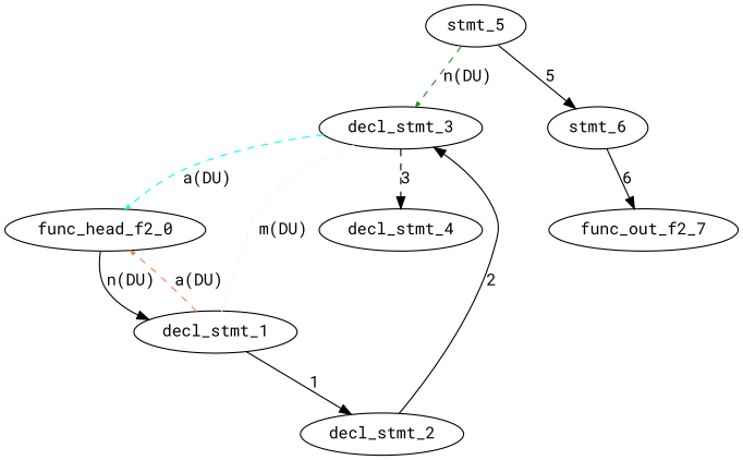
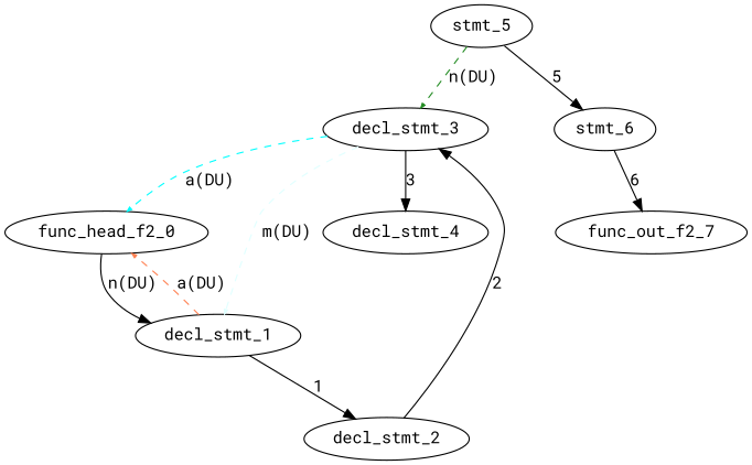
  digraph {
    fontname="Roboto Mono"
    node [fontname="Roboto Mono"]
    edge [fontname="Roboto Mono"]
    n1 [label=decl_stmt_3]
    n2 [label=func_head_f2_0]
    n3 [label=decl_stmt_1]
    n4 [label=decl_stmt_4]
    n5 [label=decl_stmt_2]
    n6 [label=stmt_6]
    n7 [label=func_out_f2_7]
    n8 [label=stmt_5]
    n1 -> n2 [arrowsize=0.4 color=cyan label="a(DU)" style=dashed]
    n1 -> n3 [arrowsize=0.4 color=lightcyan label="m(DU)" style=dashed]
-   n1 -> n4 [label=3 style=dashed]
+   n1 -> n4 [label=3]
    n2 -> n3 [label="n(DU)"]
    n3 -> n2 [arrowsize=0.4 color=coral label="a(DU)" style=dashed]
    n3 -> n5 [label=1]
    n5 -> n1 [label=2]
    n6 -> n7 [label=6]
    n8 -> n1 [arrowsize=0.4 color=forestgreen label="n(DU)" style=dashed]
    n8 -> n6 [label=5]
  }
